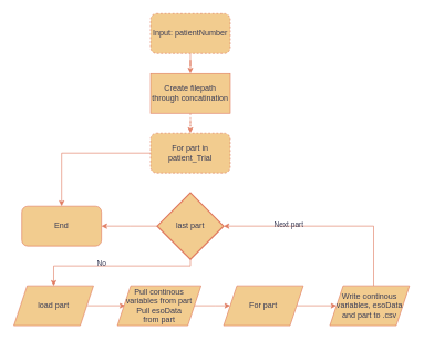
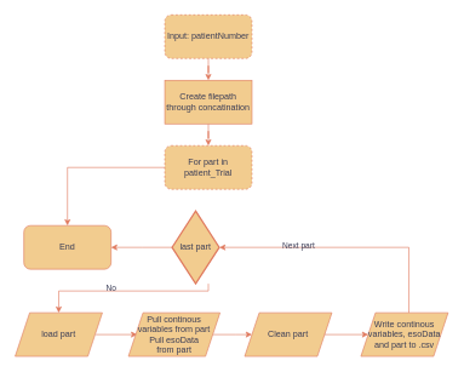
  <mxCell id="0" />
  <mxCell id="1" parent="0" />
  <mxCell id="2" style="edgeStyle=orthogonalEdgeStyle;rounded=0;orthogonalLoop=1;jettySize=auto;html=1;labelBackgroundColor=none;strokeColor=#E07A5F;fontColor=default;" edge="1" parent="1" source="3" target="5"><mxGeometry relative="1" as="geometry" /></mxCell>
  <mxCell id="3" value="Input: patientNumber" style="rounded=1;whiteSpace=wrap;html=1;labelBackgroundColor=none;fillColor=#F2CC8F;strokeColor=#E07A5F;fontColor=#393C56;dashed=1;" vertex="1" parent="1"><mxGeometry x="226" y="20" width="120" height="60" as="geometry" /></mxCell>
- <mxCell id="4" style="edgeStyle=orthogonalEdgeStyle;rounded=0;orthogonalLoop=1;jettySize=auto;html=1;labelBackgroundColor=none;strokeColor=#E07A5F;fontColor=default;dashed=1;" edge="1" parent="1" source="5" target="11"><mxGeometry relative="1" as="geometry" /></mxCell>
+ <mxCell id="4" style="edgeStyle=orthogonalEdgeStyle;rounded=0;orthogonalLoop=1;jettySize=auto;html=1;labelBackgroundColor=none;strokeColor=#E07A5F;fontColor=default;" edge="1" parent="1" source="5" target="11"><mxGeometry relative="1" as="geometry" /></mxCell>
  <mxCell id="5" value="Create filepath through concatination" style="whiteSpace=wrap;html=1;labelBackgroundColor=none;fillColor=#F2CC8F;strokeColor=#E07A5F;fontColor=#393C56;rounded=0;" vertex="1" parent="1"><mxGeometry x="226" y="110" width="120" height="60" as="geometry" /></mxCell>
  <mxCell id="6" style="edgeStyle=orthogonalEdgeStyle;rounded=0;orthogonalLoop=1;jettySize=auto;html=1;entryX=0.5;entryY=0;entryDx=0;entryDy=0;labelBackgroundColor=none;strokeColor=#E07A5F;fontColor=default;" edge="1" parent="1" source="9" target="13"><mxGeometry relative="1" as="geometry"><Array as="points"><mxPoint x="286" y="400" /><mxPoint x="80" y="400" /></Array></mxGeometry></mxCell>
  <mxCell id="7" value="No" style="edgeLabel;html=1;align=center;verticalAlign=middle;resizable=0;points=[];labelBackgroundColor=none;fontColor=#393C56;" vertex="1" connectable="0" parent="6"><mxGeometry x="0.179" y="-4" relative="1" as="geometry"><mxPoint as="offset" /></mxGeometry></mxCell>
  <mxCell id="8" style="edgeStyle=orthogonalEdgeStyle;rounded=0;orthogonalLoop=1;jettySize=auto;html=1;labelBackgroundColor=none;strokeColor=#E07A5F;fontColor=default;" edge="1" parent="1" source="9"><mxGeometry relative="1" as="geometry"><mxPoint x="152" y="340" as="targetPoint" /></mxGeometry></mxCell>
- <mxCell id="9" value="last part" style="strokeWidth=2;html=1;shape=mxgraph.flowchart.decision;whiteSpace=wrap;labelBackgroundColor=none;fillColor=#F2CC8F;strokeColor=#E07A5F;fontColor=#393C56;" vertex="1" parent="1"><mxGeometry x="236" y="290" width="100" height="100" as="geometry" /></mxCell>
+ <mxCell id="9" value="last part" style="strokeWidth=2;html=1;shape=mxgraph.flowchart.decision;whiteSpace=wrap;labelBackgroundColor=none;fillColor=#F2CC8F;strokeColor=#E07A5F;fontColor=#393C56;" vertex="1" parent="1"><mxGeometry x="236" y="290" width="65" height="100" as="geometry" /></mxCell>
  <mxCell id="10" style="edgeStyle=orthogonalEdgeStyle;rounded=0;orthogonalLoop=1;jettySize=auto;html=1;labelBackgroundColor=none;strokeColor=#E07A5F;fontColor=default;" edge="1" parent="1" source="11" target="21"><mxGeometry relative="1" as="geometry" /></mxCell>
  <mxCell id="11" value="For part in patient_Trial" style="rounded=1;whiteSpace=wrap;html=1;labelBackgroundColor=none;fillColor=#F2CC8F;strokeColor=#E07A5F;fontColor=#393C56;dashed=1;" vertex="1" parent="1"><mxGeometry x="226" y="200" width="120" height="60" as="geometry" /></mxCell>
  <mxCell id="12" style="edgeStyle=orthogonalEdgeStyle;rounded=0;orthogonalLoop=1;jettySize=auto;html=1;labelBackgroundColor=none;strokeColor=#E07A5F;fontColor=default;" edge="1" parent="1"><mxGeometry relative="1" as="geometry"><mxPoint x="188" y="460" as="targetPoint" /><mxPoint x="131" y="460" as="sourcePoint" /></mxGeometry></mxCell>
  <mxCell id="13" value="load part" style="shape=parallelogram;perimeter=parallelogramPerimeter;whiteSpace=wrap;html=1;fixedSize=1;labelBackgroundColor=none;fillColor=#F2CC8F;strokeColor=#E07A5F;fontColor=#393C56;" vertex="1" parent="1"><mxGeometry x="20" y="430" width="120" height="60" as="geometry" /></mxCell>
  <mxCell id="14" style="edgeStyle=orthogonalEdgeStyle;rounded=0;orthogonalLoop=1;jettySize=auto;html=1;labelBackgroundColor=none;strokeColor=#E07A5F;fontColor=default;" edge="1" parent="1" source="15"><mxGeometry relative="1" as="geometry"><mxPoint x="346" y="460" as="targetPoint" /></mxGeometry></mxCell>
  <mxCell id="15" value="Pull continous variables from part&lt;br&gt;Pull esoData &lt;br&gt;from part" style="shape=parallelogram;perimeter=parallelogramPerimeter;whiteSpace=wrap;html=1;fixedSize=1;labelBackgroundColor=none;fillColor=#F2CC8F;strokeColor=#E07A5F;fontColor=#393C56;" vertex="1" parent="1"><mxGeometry x="176" y="430" width="126" height="60" as="geometry" /></mxCell>
- <mxCell id="16" value="For part" style="shape=parallelogram;perimeter=parallelogramPerimeter;whiteSpace=wrap;html=1;fixedSize=1;labelBackgroundColor=none;fillColor=#F2CC8F;strokeColor=#E07A5F;fontColor=#393C56;" vertex="1" parent="1"><mxGeometry x="336" y="430" width="120" height="60" as="geometry" /></mxCell>
+ <mxCell id="16" value="Clean part" style="shape=parallelogram;perimeter=parallelogramPerimeter;whiteSpace=wrap;html=1;fixedSize=1;labelBackgroundColor=none;fillColor=#F2CC8F;strokeColor=#E07A5F;fontColor=#393C56;" vertex="1" parent="1"><mxGeometry x="336" y="430" width="120" height="60" as="geometry" /></mxCell>
  <mxCell id="17" style="edgeStyle=orthogonalEdgeStyle;rounded=0;orthogonalLoop=1;jettySize=auto;html=1;labelBackgroundColor=none;strokeColor=#E07A5F;fontColor=default;" edge="1" parent="1"><mxGeometry relative="1" as="geometry"><mxPoint x="506" y="460" as="targetPoint" /><mxPoint x="446" y="460" as="sourcePoint" /></mxGeometry></mxCell>
  <mxCell id="18" style="edgeStyle=orthogonalEdgeStyle;rounded=0;orthogonalLoop=1;jettySize=auto;html=1;entryX=1;entryY=0.5;entryDx=0;entryDy=0;entryPerimeter=0;labelBackgroundColor=none;strokeColor=#E07A5F;fontColor=default;" edge="1" parent="1" source="20" target="9"><mxGeometry relative="1" as="geometry"><Array as="points"><mxPoint x="562" y="340" /></Array></mxGeometry></mxCell>
  <mxCell id="19" value="Next part" style="edgeLabel;html=1;align=center;verticalAlign=middle;resizable=0;points=[];labelBackgroundColor=none;fontColor=#393C56;" vertex="1" connectable="0" parent="18"><mxGeometry x="0.386" y="-3" relative="1" as="geometry"><mxPoint as="offset" /></mxGeometry></mxCell>
  <mxCell id="20" value="Write continous variables, esoData and part to .csv" style="shape=parallelogram;perimeter=parallelogramPerimeter;whiteSpace=wrap;html=1;fixedSize=1;labelBackgroundColor=none;fillColor=#F2CC8F;strokeColor=#E07A5F;fontColor=#393C56;" vertex="1" parent="1"><mxGeometry x="496" y="430" width="120" height="60" as="geometry" /></mxCell>
  <mxCell id="21" value="End" style="rounded=1;whiteSpace=wrap;html=1;labelBackgroundColor=none;fillColor=#F2CC8F;strokeColor=#E07A5F;fontColor=#393C56;" vertex="1" parent="1"><mxGeometry x="32" y="310" width="120" height="60" as="geometry" /></mxCell>
